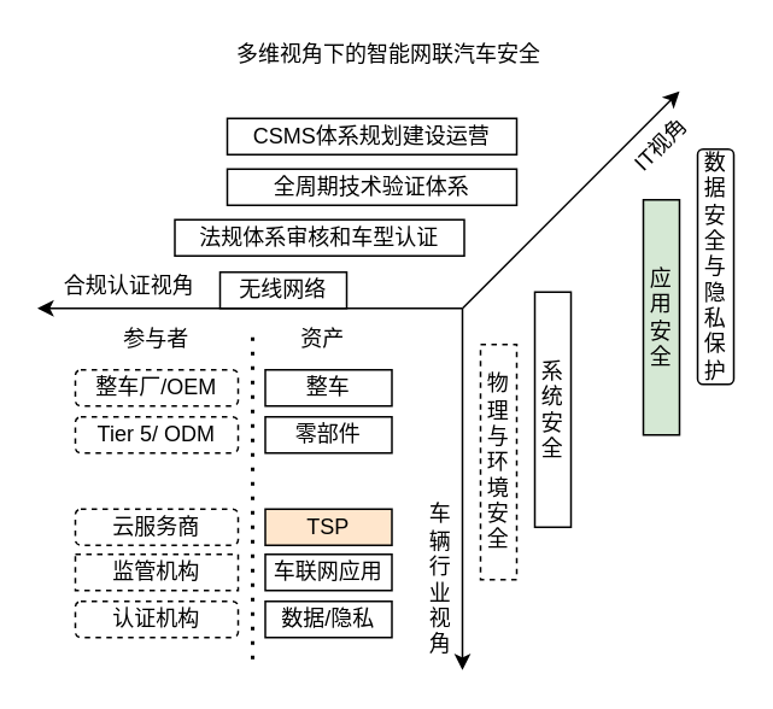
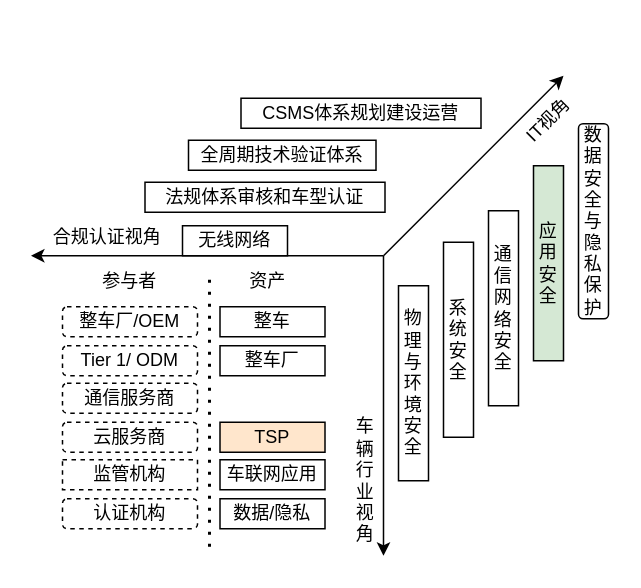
  <mxCell id="0" />
  <mxCell id="1" parent="0" />
  <mxCell id="2" value="" style="endArrow=classic;html=1;" edge="1" parent="1"><mxGeometry width="50" height="50" relative="1" as="geometry"><mxPoint x="255" y="170" as="sourcePoint" /><mxPoint x="255" y="370" as="targetPoint" /></mxGeometry></mxCell>
  <mxCell id="3" value="" style="endArrow=classic;html=1;" edge="1" parent="1"><mxGeometry width="50" height="50" relative="1" as="geometry"><mxPoint x="255" y="170" as="sourcePoint" /><mxPoint x="20" y="170" as="targetPoint" /></mxGeometry></mxCell>
  <mxCell id="4" value="" style="endArrow=classic;html=1;" edge="1" parent="1"><mxGeometry width="50" height="50" relative="1" as="geometry"><mxPoint x="255" y="170" as="sourcePoint" /><mxPoint x="375" y="50" as="targetPoint" /></mxGeometry></mxCell>
- <mxCell id="5" value="物理与环境安全" style="rounded=0;whiteSpace=wrap;html=1;dashed=1;" vertex="1" parent="1"><mxGeometry x="265" y="190" width="20" height="130" as="geometry" /></mxCell>
+ <mxCell id="5" value="物理与环境安全" style="rounded=0;whiteSpace=wrap;html=1;" vertex="1" parent="1"><mxGeometry x="265" y="190" width="20" height="130" as="geometry" /></mxCell>
  <mxCell id="6" value="系统安全" style="rounded=0;whiteSpace=wrap;html=1;" vertex="1" parent="1"><mxGeometry x="295" y="161" width="20" height="130" as="geometry" /></mxCell>
+ <mxCell id="7" value="通信网络安全" style="rounded=0;whiteSpace=wrap;html=1;" vertex="1" parent="1"><mxGeometry x="325" y="140" width="20" height="130" as="geometry" /></mxCell>
  <mxCell id="8" value="应用安全" style="rounded=0;whiteSpace=wrap;html=1;fillColor=#d5e8d4;" vertex="1" parent="1"><mxGeometry x="355" y="110" width="20" height="130" as="geometry" /></mxCell>
  <mxCell id="9" value="数据安全与隐私保护" style="whiteSpace=wrap;html=1;rounded=1;" vertex="1" parent="1"><mxGeometry x="385" y="82" width="20" height="130" as="geometry" /></mxCell>
  <mxCell id="10" value="整车" style="rounded=0;whiteSpace=wrap;html=1;" vertex="1" parent="1"><mxGeometry x="146" y="204" width="70" height="20" as="geometry" /></mxCell>
  <mxCell id="11" value="IT视角" style="text;html=1;strokeColor=none;fillColor=none;align=center;verticalAlign=middle;whiteSpace=wrap;rounded=0;rotation=-45;" vertex="1" parent="1"><mxGeometry x="345" y="70" width="40" height="20" as="geometry" /></mxCell>
  <mxCell id="12" value="车辆行业视角" style="text;html=1;strokeColor=none;fillColor=none;align=center;verticalAlign=middle;whiteSpace=wrap;rounded=0;" vertex="1" parent="1"><mxGeometry x="233" y="310" width="20" height="20" as="geometry" /></mxCell>
- <mxCell id="13" value="零部件" style="rounded=0;whiteSpace=wrap;html=1;" vertex="1" parent="1"><mxGeometry x="146" y="230" width="70" height="20" as="geometry" /></mxCell>
+ <mxCell id="13" value="整车厂" style="rounded=0;whiteSpace=wrap;html=1;" vertex="1" parent="1"><mxGeometry x="146" y="230" width="70" height="20" as="geometry" /></mxCell>
  <mxCell id="14" value="TSP" style="rounded=0;whiteSpace=wrap;html=1;fillColor=#ffe6cc;" vertex="1" parent="1"><mxGeometry x="146" y="281" width="70" height="20" as="geometry" /></mxCell>
  <mxCell id="15" value="无线网络" style="rounded=0;whiteSpace=wrap;html=1;" vertex="1" parent="1"><mxGeometry x="121" y="150" width="70" height="20" as="geometry" /></mxCell>
  <mxCell id="16" value="车联网应用" style="rounded=0;whiteSpace=wrap;html=1;" vertex="1" parent="1"><mxGeometry x="146" y="306" width="70" height="20" as="geometry" /></mxCell>
  <mxCell id="17" value="数据/隐私" style="rounded=0;whiteSpace=wrap;html=1;" vertex="1" parent="1"><mxGeometry x="146" y="332" width="70" height="20" as="geometry" /></mxCell>
  <mxCell id="18" value="合规认证视角" style="text;html=1;strokeColor=none;fillColor=none;align=center;verticalAlign=middle;whiteSpace=wrap;rounded=0;" vertex="1" parent="1"><mxGeometry x="29" y="148" width="84" height="20" as="geometry" /></mxCell>
  <mxCell id="19" value="资产" style="text;html=1;strokeColor=none;fillColor=none;align=center;verticalAlign=middle;whiteSpace=wrap;rounded=0;" vertex="1" parent="1"><mxGeometry x="158" y="177" width="40" height="20" as="geometry" /></mxCell>
  <mxCell id="20" value="参与者" style="text;html=1;strokeColor=none;fillColor=none;align=center;verticalAlign=middle;whiteSpace=wrap;rounded=0;" vertex="1" parent="1"><mxGeometry x="66" y="177" width="40" height="20" as="geometry" /></mxCell>
  <mxCell id="21" value="整车厂/OEM" style="rounded=1;whiteSpace=wrap;html=1;dashed=1;" vertex="1" parent="1"><mxGeometry x="41" y="204" width="90" height="20" as="geometry" /></mxCell>
- <mxCell id="22" value="Tier 5/ ODM" style="rounded=1;whiteSpace=wrap;html=1;dashed=1;" vertex="1" parent="1"><mxGeometry x="41" y="230" width="90" height="20" as="geometry" /></mxCell>
+ <mxCell id="22" value="Tier 1/ ODM" style="rounded=1;whiteSpace=wrap;html=1;dashed=1;" vertex="1" parent="1"><mxGeometry x="41" y="230" width="90" height="20" as="geometry" /></mxCell>
+ <mxCell id="23" value="通信服务商" style="rounded=1;whiteSpace=wrap;html=1;dashed=1;" vertex="1" parent="1"><mxGeometry x="41" y="255" width="90" height="20" as="geometry" /></mxCell>
  <mxCell id="24" value="" style="endArrow=none;dashed=1;html=1;dashPattern=1 3;strokeWidth=2;" edge="1" parent="1"><mxGeometry width="50" height="50" relative="1" as="geometry"><mxPoint x="139" y="364" as="sourcePoint" /><mxPoint x="139" y="181" as="targetPoint" /></mxGeometry></mxCell>
  <mxCell id="25" value="云服务商" style="rounded=1;whiteSpace=wrap;html=1;dashed=1;" vertex="1" parent="1"><mxGeometry x="41" y="281" width="90" height="20" as="geometry" /></mxCell>
  <mxCell id="26" value="监管机构" style="whiteSpace=wrap;html=1;dashed=1;rounded=0;" vertex="1" parent="1"><mxGeometry x="41" y="306" width="90" height="20" as="geometry" /></mxCell>
  <mxCell id="27" value="认证机构" style="rounded=1;whiteSpace=wrap;html=1;dashed=1;" vertex="1" parent="1"><mxGeometry x="41" y="332" width="90" height="20" as="geometry" /></mxCell>
  <mxCell id="28" value="法规体系审核和车型认证" style="rounded=0;whiteSpace=wrap;html=1;" vertex="1" parent="1"><mxGeometry x="96" y="121" width="160" height="20" as="geometry" /></mxCell>
- <mxCell id="29" value="全周期技术验证体系" style="rounded=0;whiteSpace=wrap;html=1;" vertex="1" parent="1"><mxGeometry x="125" y="93" width="160" height="20" as="geometry" /></mxCell>
- <mxCell id="30" value="CSMS体系规划建设运营" style="rounded=0;whiteSpace=wrap;html=1;" vertex="1" parent="1"><mxGeometry x="125" y="65" width="160" height="20" as="geometry" /></mxCell>
- <mxCell id="31" value="多维视角下的智能网联汽车安全" style="text;html=1;strokeColor=none;fillColor=none;align=center;verticalAlign=middle;whiteSpace=wrap;rounded=0;dashed=1;" vertex="1" parent="1"><mxGeometry x="119" y="20" width="191" height="20" as="geometry" /></mxCell>
+ <mxCell id="29" value="全周期技术验证体系" style="rounded=0;whiteSpace=wrap;html=1;" vertex="1" parent="1"><mxGeometry x="125" y="93" width="125" height="20" as="geometry" /></mxCell>
+ <mxCell id="30" value="CSMS体系规划建设运营" style="rounded=0;whiteSpace=wrap;html=1;" vertex="1" parent="1"><mxGeometry x="160" y="65" width="160" height="20" as="geometry" /></mxCell>
